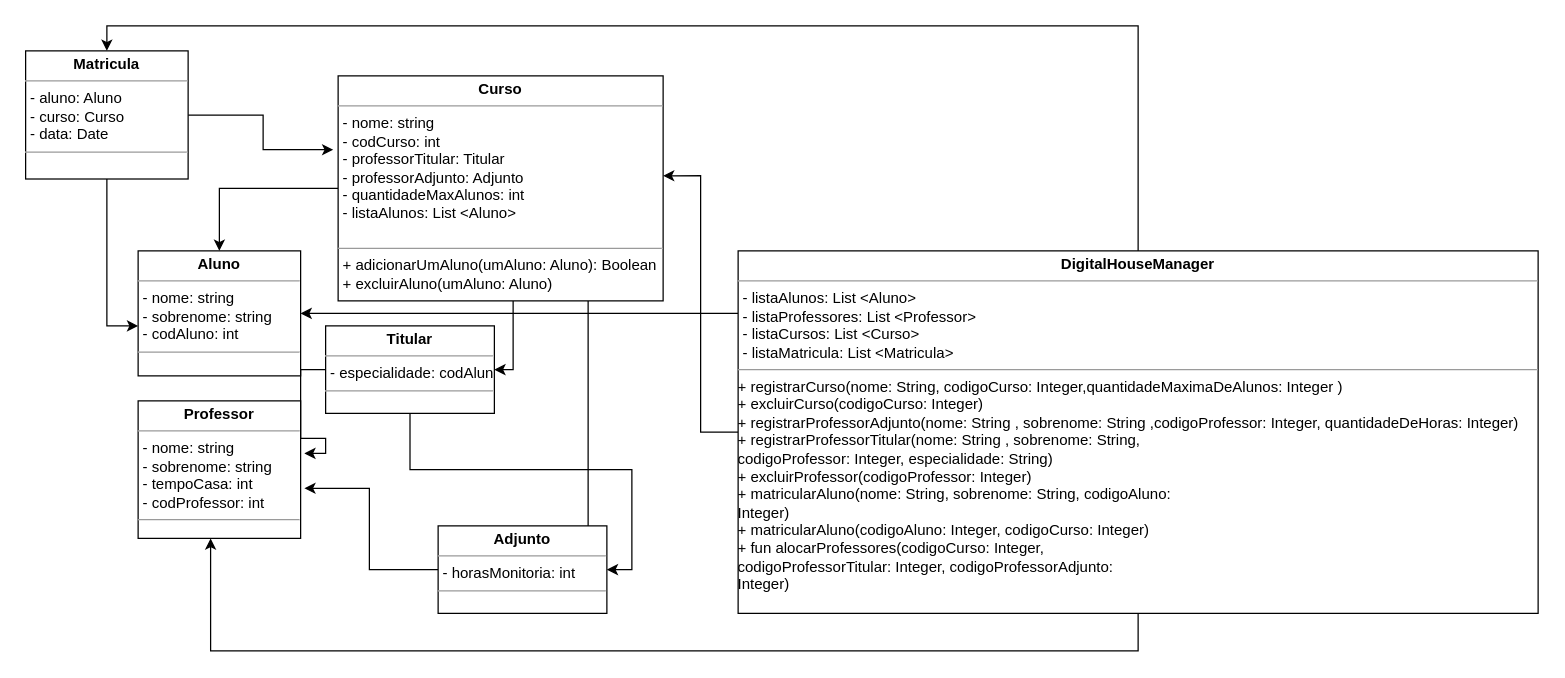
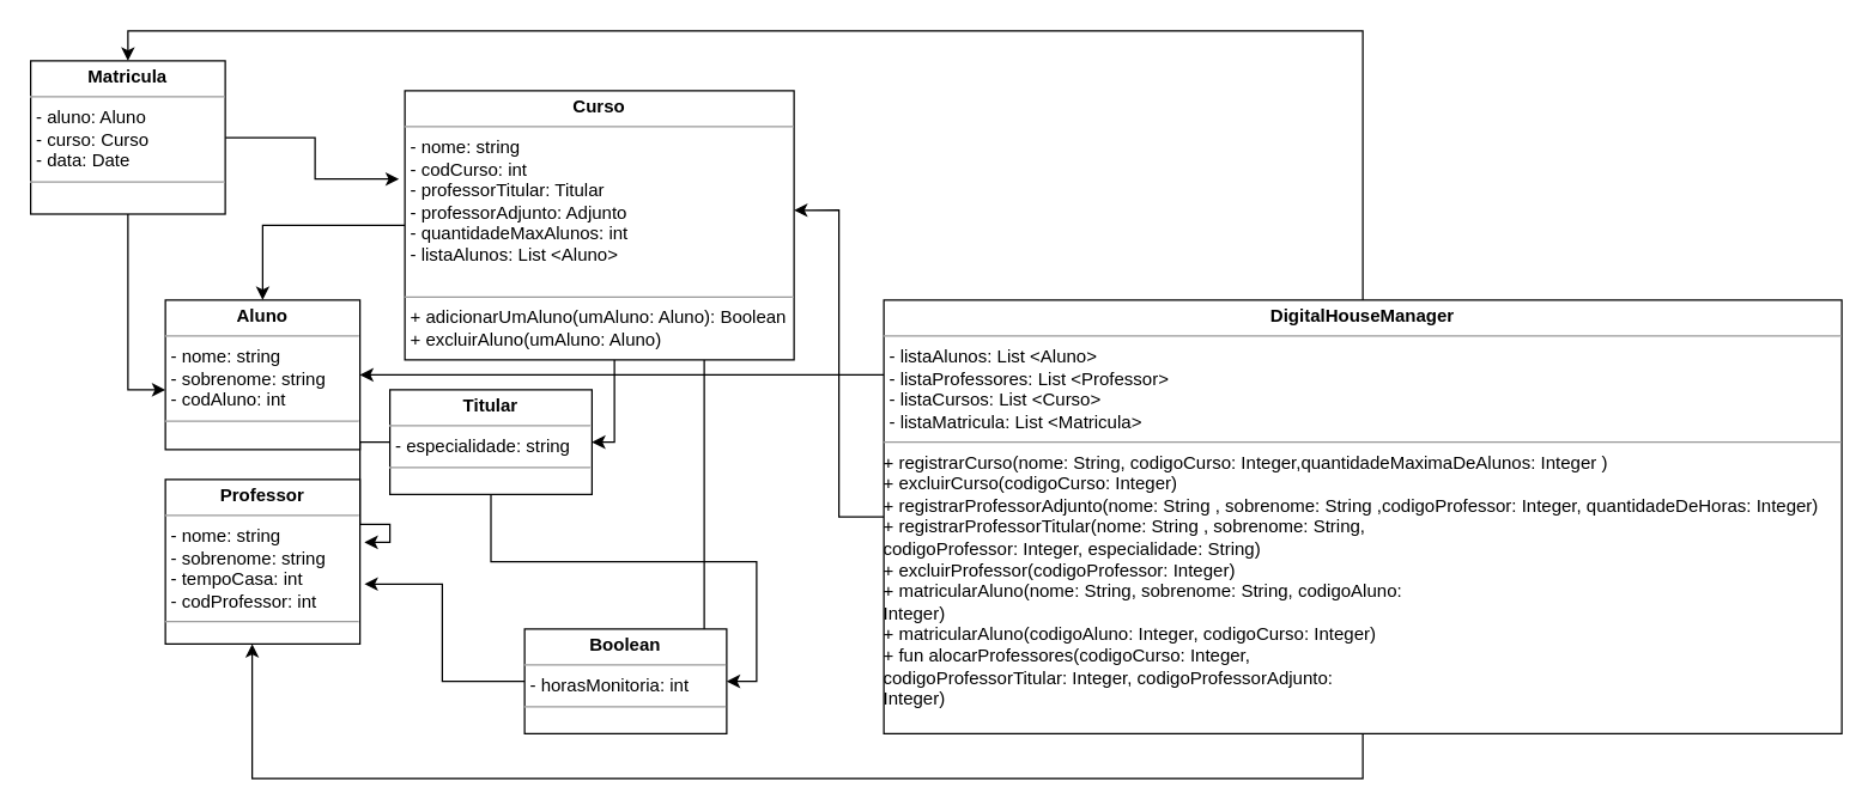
  <mxCell id="0" />
  <mxCell id="1" parent="0" />
  <mxCell id="2" value="&lt;p style=&quot;margin: 0px ; margin-top: 4px ; text-align: center&quot;&gt;&lt;b&gt;Aluno&lt;/b&gt;&lt;/p&gt;&lt;hr size=&quot;1&quot;&gt;&lt;p style=&quot;margin: 0px ; margin-left: 4px&quot;&gt;- nome: string&lt;/p&gt;&lt;p style=&quot;margin: 0px ; margin-left: 4px&quot;&gt;- sobrenome: string&lt;br&gt;&lt;/p&gt;&lt;p style=&quot;margin: 0px ; margin-left: 4px&quot;&gt;- codAluno: int&lt;/p&gt;&lt;hr size=&quot;1&quot;&gt;&lt;p style=&quot;margin: 0px ; margin-left: 4px&quot;&gt;&lt;br&gt;&lt;/p&gt;" style="verticalAlign=top;align=left;overflow=fill;fontSize=12;fontFamily=Helvetica;html=1;rounded=0;shadow=0;comic=0;labelBackgroundColor=none;strokeWidth=1" parent="1" vertex="1"><mxGeometry x="110" y="200" width="130" height="100" as="geometry" /></mxCell>
  <mxCell id="3" style="edgeStyle=orthogonalEdgeStyle;rounded=0;orthogonalLoop=1;jettySize=auto;html=1;entryX=0.5;entryY=0;entryDx=0;entryDy=0;" edge="1" parent="1" source="7" target="2"><mxGeometry relative="1" as="geometry" /></mxCell>
  <mxCell id="4" style="edgeStyle=orthogonalEdgeStyle;rounded=0;orthogonalLoop=1;jettySize=auto;html=1;" edge="1" parent="1" source="7" target="20"><mxGeometry relative="1" as="geometry"><Array as="points"><mxPoint x="410" y="270" /><mxPoint x="410" y="270" /></Array></mxGeometry></mxCell>
  <mxCell id="5" style="edgeStyle=orthogonalEdgeStyle;rounded=0;orthogonalLoop=1;jettySize=auto;html=1;entryX=1;entryY=0.5;entryDx=0;entryDy=0;startArrow=none;" edge="1" parent="1" source="20" target="11"><mxGeometry relative="1" as="geometry" /></mxCell>
  <mxCell id="6" style="edgeStyle=orthogonalEdgeStyle;rounded=0;orthogonalLoop=1;jettySize=auto;html=1;entryX=1;entryY=0.75;entryDx=0;entryDy=0;" edge="1" parent="1" source="7" target="11"><mxGeometry relative="1" as="geometry"><Array as="points"><mxPoint x="470" y="473" /></Array></mxGeometry></mxCell>
  <mxCell id="7" value="&lt;p style=&quot;margin: 0px ; margin-top: 4px ; text-align: center&quot;&gt;&lt;b&gt;Curso&lt;/b&gt;&lt;/p&gt;&lt;hr size=&quot;1&quot;&gt;&lt;p style=&quot;margin: 0px ; margin-left: 4px&quot;&gt;- nome: string&lt;/p&gt;&lt;p style=&quot;margin: 0px ; margin-left: 4px&quot;&gt;- codCurso: int&lt;/p&gt;&lt;p style=&quot;margin: 0px ; margin-left: 4px&quot;&gt;- professorTitular: Titular&lt;/p&gt;&lt;p style=&quot;margin: 0px ; margin-left: 4px&quot;&gt;- professorAdjunto: Adjunto&lt;/p&gt;&lt;p style=&quot;margin: 0px ; margin-left: 4px&quot;&gt;- quantidadeMaxAlunos: int&lt;/p&gt;&lt;p style=&quot;margin: 0px ; margin-left: 4px&quot;&gt;- listaAlunos: List &amp;lt;Aluno&amp;gt;&lt;/p&gt;&lt;p style=&quot;margin: 0px ; margin-left: 4px&quot;&gt;&lt;br&gt;&lt;/p&gt;&lt;hr size=&quot;1&quot;&gt;&lt;p style=&quot;margin: 0px ; margin-left: 4px&quot;&gt;+ adicionarUmAluno(umAluno: Aluno): Boolean&lt;br&gt;+ excluirAluno(umAluno: Aluno)&lt;br&gt;&lt;/p&gt;" style="verticalAlign=top;align=left;overflow=fill;fontSize=12;fontFamily=Helvetica;html=1;rounded=0;shadow=0;comic=0;labelBackgroundColor=none;strokeWidth=1" parent="1" vertex="1"><mxGeometry x="270" y="60" width="260" height="180" as="geometry" /></mxCell>
  <mxCell id="8" value="&lt;p style=&quot;margin: 0px ; margin-top: 4px ; text-align: center&quot;&gt;&lt;b&gt;Professor&lt;/b&gt;&lt;/p&gt;&lt;hr size=&quot;1&quot;&gt;&lt;p style=&quot;margin: 0px ; margin-left: 4px&quot;&gt;- nome: string&lt;/p&gt;&lt;p style=&quot;margin: 0px ; margin-left: 4px&quot;&gt;- sobrenome: string&lt;/p&gt;&lt;p style=&quot;margin: 0px ; margin-left: 4px&quot;&gt;- tempoCasa: int&lt;/p&gt;&lt;p style=&quot;margin: 0px ; margin-left: 4px&quot;&gt;- codProfessor: int&lt;/p&gt;&lt;hr size=&quot;1&quot;&gt;&lt;p style=&quot;margin: 0px ; margin-left: 4px&quot;&gt;&lt;br&gt;&lt;/p&gt;&lt;p style=&quot;margin: 0px ; margin-left: 4px&quot;&gt;&lt;span&gt;&lt;br&gt;&lt;/span&gt;&lt;/p&gt;" style="verticalAlign=top;align=left;overflow=fill;fontSize=12;fontFamily=Helvetica;html=1;rounded=0;shadow=0;comic=0;labelBackgroundColor=none;strokeWidth=1" parent="1" vertex="1"><mxGeometry x="110" y="320" width="130" height="110" as="geometry" /></mxCell>
  <mxCell id="9" style="edgeStyle=orthogonalEdgeStyle;rounded=0;orthogonalLoop=1;jettySize=auto;html=1;exitX=0;exitY=0.5;exitDx=0;exitDy=0;entryX=1.023;entryY=0.382;entryDx=0;entryDy=0;entryPerimeter=0;" parent="1" source="20" target="8" edge="1"><mxGeometry relative="1" as="geometry" /></mxCell>
  <mxCell id="10" style="edgeStyle=orthogonalEdgeStyle;rounded=0;orthogonalLoop=1;jettySize=auto;html=1;exitX=0;exitY=0.5;exitDx=0;exitDy=0;entryX=1.023;entryY=0.636;entryDx=0;entryDy=0;entryPerimeter=0;" parent="1" source="11" target="8" edge="1"><mxGeometry relative="1" as="geometry" /></mxCell>
- <mxCell id="11" value="&lt;p style=&quot;margin: 0px ; margin-top: 4px ; text-align: center&quot;&gt;&lt;b&gt;Adjunto&lt;/b&gt;&lt;/p&gt;&lt;hr size=&quot;1&quot;&gt;&lt;p style=&quot;margin: 0px ; margin-left: 4px&quot;&gt;- horasMonitoria: int&lt;/p&gt;&lt;hr size=&quot;1&quot;&gt;&lt;p style=&quot;margin: 0px ; margin-left: 4px&quot;&gt;&lt;br&gt;&lt;/p&gt;" style="verticalAlign=top;align=left;overflow=fill;fontSize=12;fontFamily=Helvetica;html=1;rounded=0;shadow=0;comic=0;labelBackgroundColor=none;strokeWidth=1" parent="1" vertex="1"><mxGeometry x="350" y="420" width="135" height="70" as="geometry" /></mxCell>
+ <mxCell id="11" value="&lt;p style=&quot;margin: 0px ; margin-top: 4px ; text-align: center&quot;&gt;&lt;b&gt;Boolean&lt;/b&gt;&lt;/p&gt;&lt;hr size=&quot;1&quot;&gt;&lt;p style=&quot;margin: 0px ; margin-left: 4px&quot;&gt;- horasMonitoria: int&lt;/p&gt;&lt;hr size=&quot;1&quot;&gt;&lt;p style=&quot;margin: 0px ; margin-left: 4px&quot;&gt;&lt;br&gt;&lt;/p&gt;" style="verticalAlign=top;align=left;overflow=fill;fontSize=12;fontFamily=Helvetica;html=1;rounded=0;shadow=0;comic=0;labelBackgroundColor=none;strokeWidth=1" parent="1" vertex="1"><mxGeometry x="350" y="420" width="135" height="70" as="geometry" /></mxCell>
  <mxCell id="12" style="edgeStyle=orthogonalEdgeStyle;rounded=0;orthogonalLoop=1;jettySize=auto;html=1;entryX=-0.015;entryY=0.328;entryDx=0;entryDy=0;entryPerimeter=0;" edge="1" parent="1" source="14" target="7"><mxGeometry relative="1" as="geometry" /></mxCell>
  <mxCell id="13" style="edgeStyle=orthogonalEdgeStyle;rounded=0;orthogonalLoop=1;jettySize=auto;html=1;entryX=0;entryY=0.6;entryDx=0;entryDy=0;entryPerimeter=0;" edge="1" parent="1" source="14" target="2"><mxGeometry relative="1" as="geometry" /></mxCell>
  <mxCell id="14" value="&lt;p style=&quot;margin: 0px ; margin-top: 4px ; text-align: center&quot;&gt;&lt;b&gt;Matricula&lt;/b&gt;&lt;/p&gt;&lt;hr size=&quot;1&quot;&gt;&lt;p style=&quot;margin: 0px ; margin-left: 4px&quot;&gt;- aluno: Aluno&lt;br&gt;&lt;/p&gt;&lt;p style=&quot;margin: 0px ; margin-left: 4px&quot;&gt;- curso: Curso&lt;/p&gt;&lt;p style=&quot;margin: 0px ; margin-left: 4px&quot;&gt;- data: Date&lt;/p&gt;&lt;hr size=&quot;1&quot;&gt;&lt;p style=&quot;margin: 0px ; margin-left: 4px&quot;&gt;&lt;br&gt;&lt;/p&gt;" style="verticalAlign=top;align=left;overflow=fill;fontSize=12;fontFamily=Helvetica;html=1;rounded=0;shadow=0;comic=0;labelBackgroundColor=none;strokeWidth=1" parent="1" vertex="1"><mxGeometry x="20" y="40" width="130" height="102.5" as="geometry" /></mxCell>
  <mxCell id="15" style="edgeStyle=orthogonalEdgeStyle;rounded=0;orthogonalLoop=1;jettySize=auto;html=1;" edge="1" parent="1" source="19" target="2"><mxGeometry relative="1" as="geometry"><Array as="points"><mxPoint x="570" y="250" /><mxPoint x="570" y="250" /></Array></mxGeometry></mxCell>
  <mxCell id="16" style="edgeStyle=orthogonalEdgeStyle;rounded=0;orthogonalLoop=1;jettySize=auto;html=1;entryX=0.446;entryY=1;entryDx=0;entryDy=0;entryPerimeter=0;" edge="1" parent="1" source="19" target="8"><mxGeometry relative="1" as="geometry"><Array as="points"><mxPoint x="910" y="520" /><mxPoint x="168" y="520" /></Array></mxGeometry></mxCell>
  <mxCell id="17" style="edgeStyle=orthogonalEdgeStyle;rounded=0;orthogonalLoop=1;jettySize=auto;html=1;entryX=1;entryY=0.444;entryDx=0;entryDy=0;entryPerimeter=0;" edge="1" parent="1" source="19" target="7"><mxGeometry relative="1" as="geometry" /></mxCell>
  <mxCell id="18" style="edgeStyle=orthogonalEdgeStyle;rounded=0;orthogonalLoop=1;jettySize=auto;html=1;entryX=0.5;entryY=0;entryDx=0;entryDy=0;" edge="1" parent="1" source="19" target="14"><mxGeometry relative="1" as="geometry"><Array as="points"><mxPoint x="910" y="20" /><mxPoint x="85" y="20" /></Array></mxGeometry></mxCell>
  <mxCell id="19" value="&lt;p style=&quot;margin: 0px ; margin-top: 4px ; text-align: center&quot;&gt;&lt;b&gt;DigitalHouseManager&lt;/b&gt;&lt;/p&gt;&lt;hr size=&quot;1&quot;&gt;&lt;p style=&quot;margin: 0px ; margin-left: 4px&quot;&gt;&lt;span&gt;- listaAlunos: List &amp;lt;Aluno&amp;gt;&lt;/span&gt;&lt;br&gt;&lt;/p&gt;&lt;p style=&quot;margin: 0px ; margin-left: 4px&quot;&gt;&lt;span&gt;- listaProfessores: List &amp;lt;Professor&amp;gt;&lt;/span&gt;&lt;/p&gt;&lt;p style=&quot;margin: 0px ; margin-left: 4px&quot;&gt;- listaCursos: List &amp;lt;Curso&amp;gt;&lt;br&gt;- listaMatricula: List &amp;lt;Matricula&amp;gt;&lt;/p&gt;&lt;hr size=&quot;1&quot;&gt;&lt;p style=&quot;margin: 0px ; margin-left: 4px&quot;&gt;&lt;/p&gt;+ registrarCurso(nome: String, codigoCurso: Integer,quantidadeMaximaDeAlunos: Integer )&lt;br&gt;+ excluirCurso(codigoCurso: Integer)&lt;br&gt;+ registrarProfessorAdjunto(nome: String , sobrenome: String ,codigoProfessor: Integer, quantidadeDeHoras: Integer)&lt;br&gt;+ registrarProfessorTitular(nome: String , sobrenome: String,&lt;br/&gt;codigoProfessor: Integer, especialidade: String)&lt;br&gt;+ excluirProfessor(codigoProfessor: Integer)&lt;br&gt;+ matricularAluno(nome: String, sobrenome: String, codigoAluno:&lt;br/&gt;Integer)&lt;br&gt;+ matricularAluno(codigoAluno: Integer, codigoCurso: Integer)&lt;br&gt;+ fun alocarProfessores(codigoCurso: Integer,&lt;br/&gt;codigoProfessorTitular: Integer, codigoProfessorAdjunto:&lt;br/&gt;Integer)&lt;br&gt;" style="verticalAlign=top;align=left;overflow=fill;fontSize=12;fontFamily=Helvetica;html=1;rounded=0;shadow=0;comic=0;labelBackgroundColor=none;strokeWidth=1" parent="1" vertex="1"><mxGeometry x="590" y="200" width="640" height="290" as="geometry" /></mxCell>
- <mxCell id="20" value="&lt;p style=&quot;margin: 0px ; margin-top: 4px ; text-align: center&quot;&gt;&lt;b&gt;Titular&lt;/b&gt;&lt;/p&gt;&lt;hr size=&quot;1&quot;&gt;&lt;p style=&quot;margin: 0px ; margin-left: 4px&quot;&gt;&lt;span&gt;- especialidade: codAluno&lt;/span&gt;&lt;/p&gt;&lt;hr size=&quot;1&quot;&gt;&lt;p style=&quot;margin: 0px ; margin-left: 4px&quot;&gt;&lt;br&gt;&lt;/p&gt;&lt;p style=&quot;margin: 0px ; margin-left: 4px&quot;&gt;&lt;span&gt;&lt;br&gt;&lt;/span&gt;&lt;/p&gt;" style="verticalAlign=top;align=left;overflow=fill;fontSize=12;fontFamily=Helvetica;html=1;rounded=0;shadow=0;comic=0;labelBackgroundColor=none;strokeWidth=1" parent="1" vertex="1"><mxGeometry x="260" y="260" width="135" height="70" as="geometry" /></mxCell>
+ <mxCell id="20" value="&lt;p style=&quot;margin: 0px ; margin-top: 4px ; text-align: center&quot;&gt;&lt;b&gt;Titular&lt;/b&gt;&lt;/p&gt;&lt;hr size=&quot;1&quot;&gt;&lt;p style=&quot;margin: 0px ; margin-left: 4px&quot;&gt;&lt;span&gt;- especialidade: string&lt;/span&gt;&lt;/p&gt;&lt;hr size=&quot;1&quot;&gt;&lt;p style=&quot;margin: 0px ; margin-left: 4px&quot;&gt;&lt;br&gt;&lt;/p&gt;&lt;p style=&quot;margin: 0px ; margin-left: 4px&quot;&gt;&lt;span&gt;&lt;br&gt;&lt;/span&gt;&lt;/p&gt;" style="verticalAlign=top;align=left;overflow=fill;fontSize=12;fontFamily=Helvetica;html=1;rounded=0;shadow=0;comic=0;labelBackgroundColor=none;strokeWidth=1" parent="1" vertex="1"><mxGeometry x="260" y="260" width="135" height="70" as="geometry" /></mxCell>
